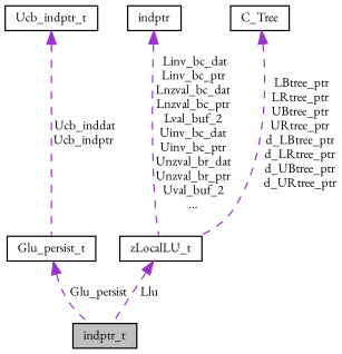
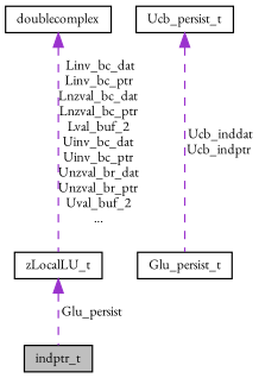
  digraph {
    fontname="EB Garamond"
    node [color=black fillcolor=white fontname="EB Garamond" fontsize=10 shape=record style=filled]
    edge [color=darkorchid3 dir=back fontname="EB Garamond" fontsize=10 labelfontname=Helvetica labelfontsize=10 style=dashed]
    n1 [fillcolor=grey75 fontcolor=black height=0.2 label=indptr_t width=0.4]
    n2 [height=0.2 label=Glu_persist_t width=0.4]
    n3 [height=0.2 label=zLocalLU_t width=0.4]
-   n4 [height=0.2 label=indptr width=0.4]
-   n5 [height=0.2 label=C_Tree width=0.4]
-   n6 [height=0.2 label=Ucb_indptr_t width=0.4]
-   n2 -> n1 [label=" Glu_persist"]
-   n3 -> n1 [label=" Llu"]
+   n4 [height=0.2 label=doublecomplex width=0.4]
+   n6 [height=0.2 label=Ucb_persist_t width=0.4]
+   n3 -> n1 [label=" Glu_persist"]
    n4 -> n3 [label=" Linv_bc_dat\nLinv_bc_ptr\nLnzval_bc_dat\nLnzval_bc_ptr\nLval_buf_2\nUinv_bc_dat\nUinv_bc_ptr\nUnzval_br_dat\nUnzval_br_ptr\nUval_buf_2\n..."]
-   n5 -> n3 [label=" LBtree_ptr\nLRtree_ptr\nUBtree_ptr\nURtree_ptr\nd_LBtree_ptr\nd_LRtree_ptr\nd_UBtree_ptr\nd_URtree_ptr"]
    n6 -> n2 [label=" Ucb_inddat\nUcb_indptr"]
  }
